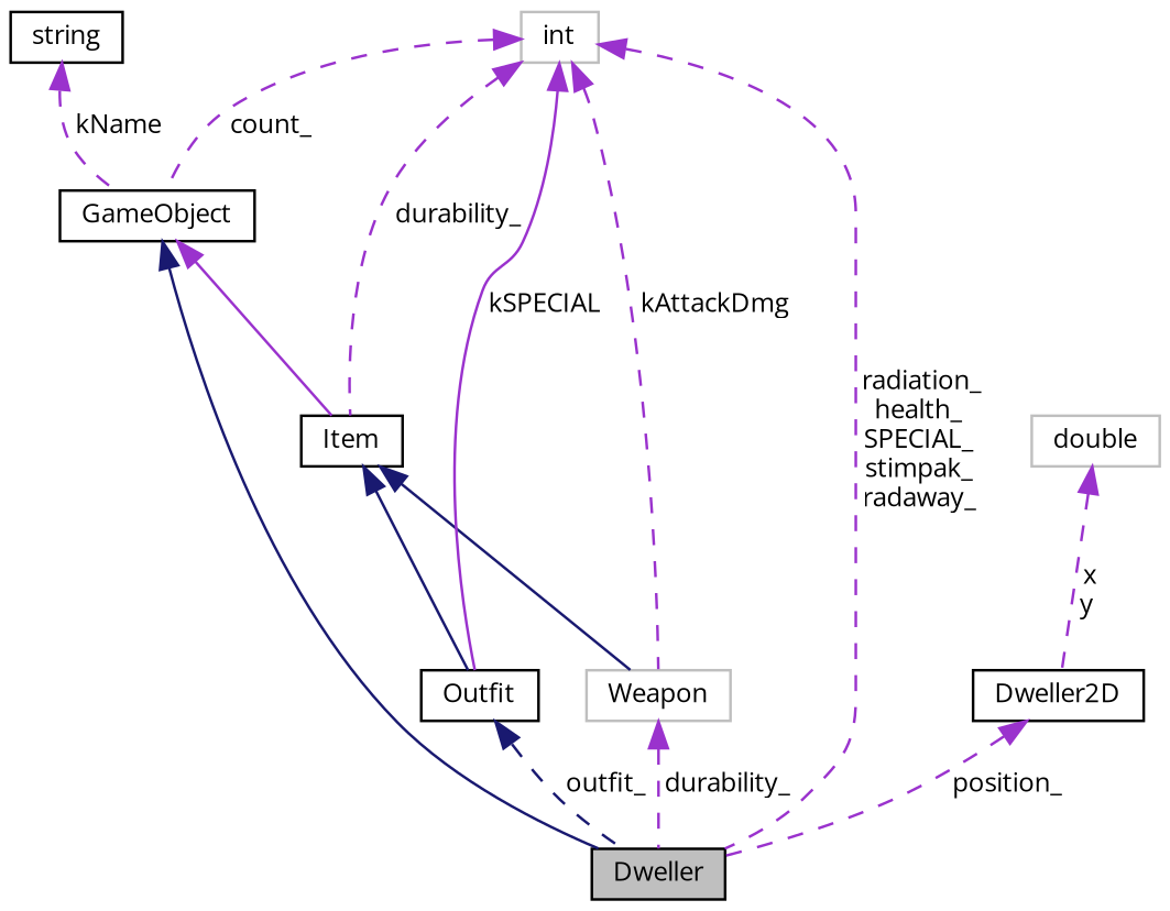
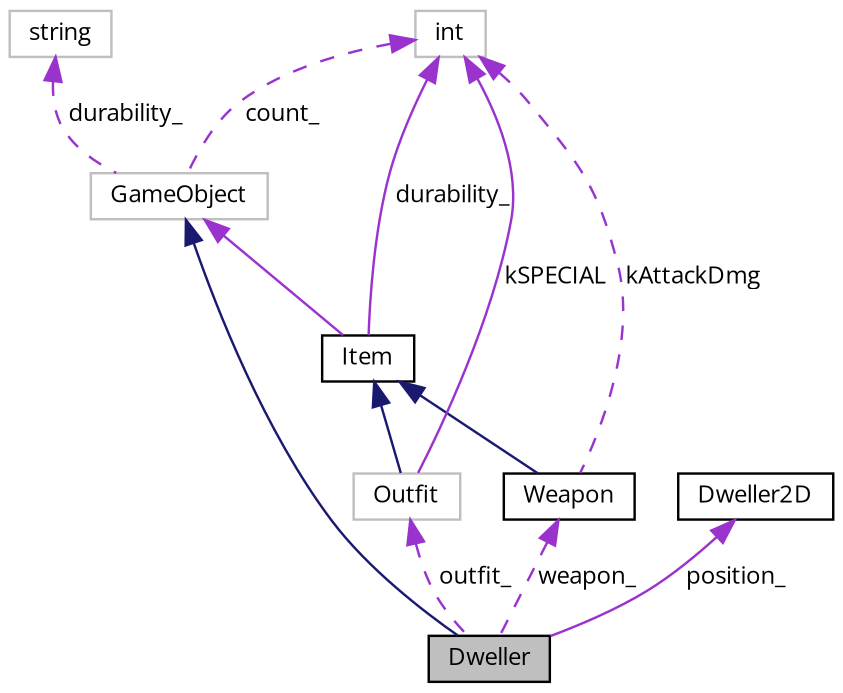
  digraph {
    fontname="Open Sans"
    node [color=black fontname="Open Sans" fontsize=10 shape=record]
    edge [color=darkorchid3 dir=back fontname="Open Sans" fontsize=10 labelfontname=Helvetica labelfontsize=10 style=dashed]
    n1 [fillcolor=grey75 fontcolor=black height=0.2 label=Dweller style=filled width=0.4]
-   n2 [height=0.2 label=GameObject width=0.4]
+   n2 [color=grey75 height=0.2 label=GameObject width=0.4]
    n3 [height=0.2 label=Item width=0.4]
-   n4 [height=0.2 label=Outfit width=0.4]
-   n5 [color=grey75 height=0.2 label=Weapon width=0.4]
+   n4 [color=grey75 height=0.2 label=Outfit width=0.4]
+   n5 [height=0.2 label=Weapon width=0.4]
    n6 [color=grey75 height=0.2 label=int width=0.4]
-   n7 [height=0.2 label=string width=0.4]
+   n7 [color=grey75 height=0.2 label=string width=0.4]
    n8 [height=0.2 label=Dweller2D width=0.4]
-   n9 [color=grey75 height=0.2 label=double width=0.4]
    n2 -> n1 [color=midnightblue style=solid]
    n2 -> n3 [style=solid]
    n3 -> n4 [color=midnightblue style=solid]
    n3 -> n5 [color=midnightblue style=solid]
-   n4 -> n1 [color=midnightblue label=" outfit_"]
-   n5 -> n1 [label=" durability_"]
-   n6 -> n1 [label=" radiation_\nhealth_\nSPECIAL_\nstimpak_\nradaway_"]
+   n4 -> n1 [label=" outfit_"]
+   n5 -> n1 [label=" weapon_"]
    n6 -> n2 [label=" count_"]
-   n6 -> n3 [label=" durability_"]
+   n6 -> n3 [label=" durability_" style=solid]
    n6 -> n4 [label=" kSPECIAL" style=solid]
    n6 -> n5 [label=" kAttackDmg"]
-   n7 -> n2 [label=" kName"]
-   n8 -> n1 [label=" position_"]
-   n9 -> n8 [label=" x\ny"]
+   n7 -> n2 [label=" durability_"]
+   n8 -> n1 [label=" position_" style=solid]
  }
